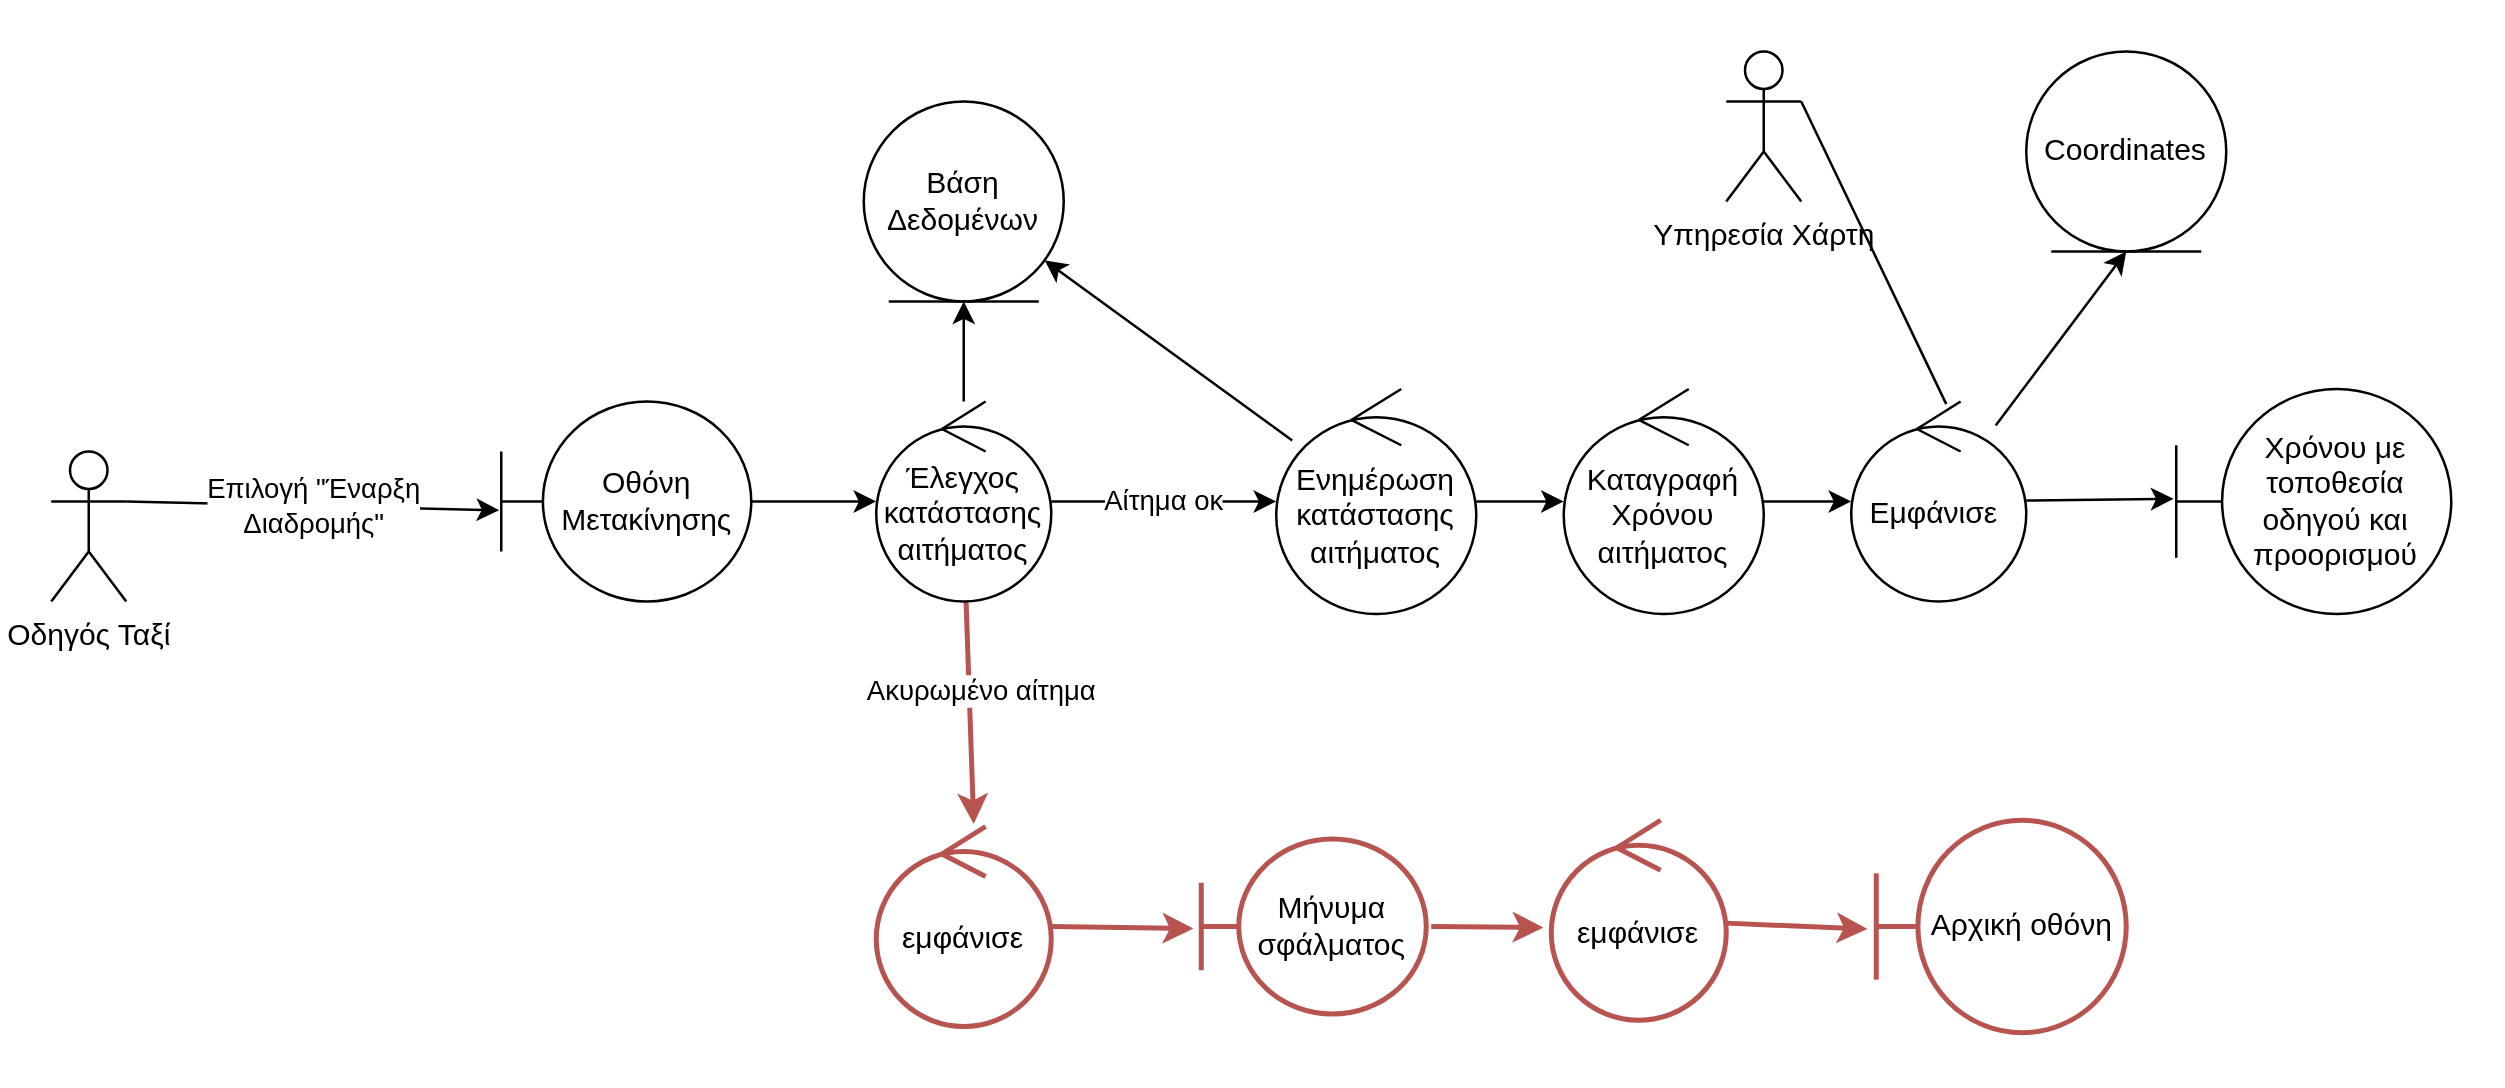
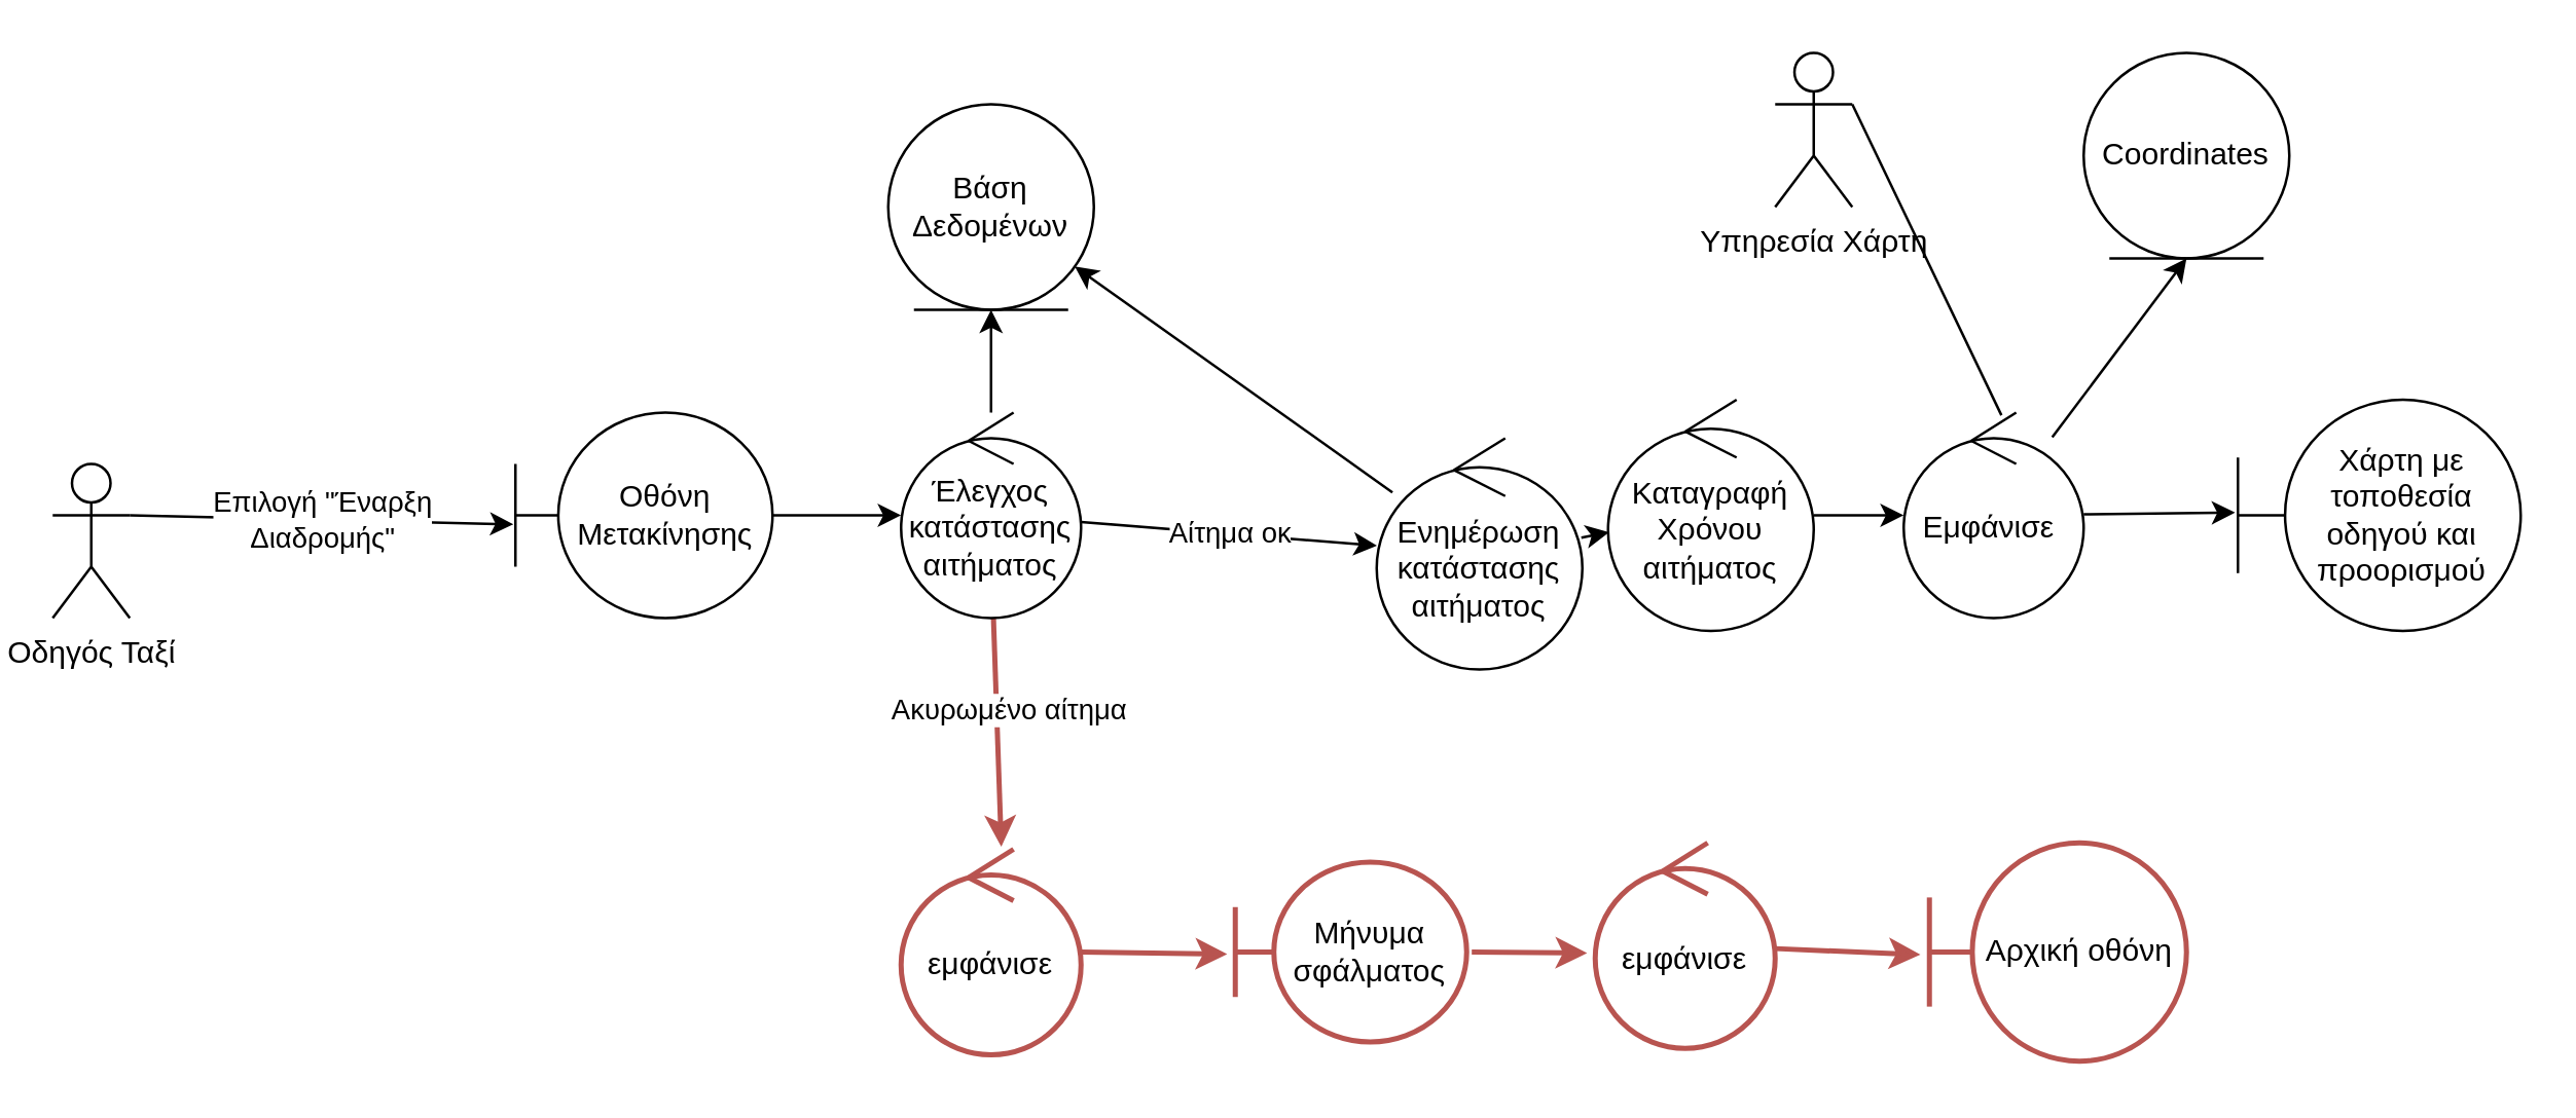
  <mxCell id="0" />
  <mxCell id="1" parent="0" />
  <mxCell id="2" value="Επιλογή &quot;Έναρξη&lt;br&gt;Διαδρομής&quot;" style="edgeStyle=none;html=1;exitX=1;exitY=0.333;exitDx=0;exitDy=0;exitPerimeter=0;entryX=-0.008;entryY=0.544;entryDx=0;entryDy=0;entryPerimeter=0;" parent="1" source="3" target="5" edge="1"><mxGeometry relative="1" as="geometry"><mxPoint x="198" y="72" as="targetPoint" /></mxGeometry></mxCell>
  <mxCell id="3" value="Οδηγός Ταξί" style="shape=umlActor;verticalLabelPosition=bottom;verticalAlign=top;html=1;" parent="1" vertex="1"><mxGeometry x="20" y="180" width="30" height="60" as="geometry" /></mxCell>
  <mxCell id="4" value="" style="edgeStyle=none;html=1;" parent="1" source="5" target="10" edge="1"><mxGeometry relative="1" as="geometry" /></mxCell>
  <mxCell id="5" value="Οθόνη&lt;br&gt;Μετακίνησης" style="shape=umlBoundary;whiteSpace=wrap;html=1;" parent="1" vertex="1"><mxGeometry x="200" y="160" width="100" height="80" as="geometry" /></mxCell>
  <mxCell id="6" value="" style="edgeStyle=none;html=1;" parent="1" source="10" target="11" edge="1"><mxGeometry relative="1" as="geometry" /></mxCell>
  <mxCell id="7" value="Αίτημα οκ" style="edgeStyle=none;html=1;" parent="1" source="10" target="14" edge="1"><mxGeometry relative="1" as="geometry" /></mxCell>
  <mxCell id="8" style="edgeStyle=none;html=1;entryX=0.557;entryY=-0.012;entryDx=0;entryDy=0;entryPerimeter=0;strokeColor=#B85450;strokeWidth=2;" parent="1" source="10" target="22" edge="1"><mxGeometry relative="1" as="geometry"><mxPoint x="450.99" y="319.6" as="targetPoint" /></mxGeometry></mxCell>
  <mxCell id="9" value="Ακυρωμένο αίτημα" style="edgeLabel;html=1;align=center;verticalAlign=middle;resizable=0;points=[];" parent="8" vertex="1" connectable="0"><mxGeometry x="-0.184" y="4" relative="1" as="geometry"><mxPoint as="offset" /></mxGeometry></mxCell>
  <mxCell id="10" value="Έλεγχος κατάστασης αιτήματος" style="ellipse;shape=umlControl;whiteSpace=wrap;html=1;" parent="1" vertex="1"><mxGeometry x="350" y="160" width="70" height="80" as="geometry" /></mxCell>
  <mxCell id="11" value="Βάση Δεδομένων" style="ellipse;shape=umlEntity;whiteSpace=wrap;html=1;" parent="1" vertex="1"><mxGeometry x="345" y="40" width="80" height="80" as="geometry" /></mxCell>
  <mxCell id="12" style="edgeStyle=none;html=1;" parent="1" source="14" target="11" edge="1"><mxGeometry relative="1" as="geometry" /></mxCell>
  <mxCell id="13" value="" style="edgeStyle=none;html=1;" parent="1" source="14" target="25" edge="1"><mxGeometry relative="1" as="geometry" /></mxCell>
- <mxCell id="14" value="Ενημέρωση κατάστασης αιτήματος" style="ellipse;shape=umlControl;whiteSpace=wrap;html=1;" parent="1" vertex="1"><mxGeometry x="510" y="155" width="80" height="90" as="geometry" /></mxCell>
+ <mxCell id="14" value="Ενημέρωση κατάστασης αιτήματος" style="ellipse;shape=umlControl;whiteSpace=wrap;html=1;" parent="1" vertex="1"><mxGeometry x="535" y="170" width="80" height="90" as="geometry" /></mxCell>
  <mxCell id="15" style="edgeStyle=none;html=1;entryX=-0.01;entryY=0.488;entryDx=0;entryDy=0;entryPerimeter=0;" parent="1" source="17" target="20" edge="1"><mxGeometry relative="1" as="geometry"><mxPoint x="860" y="210" as="targetPoint" /></mxGeometry></mxCell>
  <mxCell id="16" style="edgeStyle=none;html=1;entryX=0.5;entryY=1;entryDx=0;entryDy=0;" parent="1" source="17" target="30" edge="1"><mxGeometry relative="1" as="geometry" /></mxCell>
  <mxCell id="17" value="Εμφάνισε&amp;nbsp;" style="ellipse;shape=umlControl;whiteSpace=wrap;html=1;" parent="1" vertex="1"><mxGeometry x="740" y="160" width="70" height="80" as="geometry" /></mxCell>
  <mxCell id="18" style="edgeStyle=none;html=1;entryX=0.543;entryY=0.013;entryDx=0;entryDy=0;entryPerimeter=0;endArrow=none;endFill=0;exitX=1;exitY=0.333;exitDx=0;exitDy=0;exitPerimeter=0;" parent="1" source="19" target="17" edge="1"><mxGeometry relative="1" as="geometry" /></mxCell>
  <mxCell id="19" value="Υπηρεσία Χάρτη" style="shape=umlActor;verticalLabelPosition=bottom;verticalAlign=top;html=1;" parent="1" vertex="1"><mxGeometry x="690" y="20" width="30" height="60" as="geometry" /></mxCell>
- <mxCell id="20" value="Χρόνου με τοποθεσία οδηγού και προορισμού" style="shape=umlBoundary;whiteSpace=wrap;html=1;" parent="1" vertex="1"><mxGeometry x="870" y="155" width="110" height="90" as="geometry" /></mxCell>
+ <mxCell id="20" value="Χάρτη με τοποθεσία οδηγού και προορισμού" style="shape=umlBoundary;whiteSpace=wrap;html=1;" parent="1" vertex="1"><mxGeometry x="870" y="155" width="110" height="90" as="geometry" /></mxCell>
  <mxCell id="21" style="edgeStyle=none;html=1;entryX=-0.035;entryY=0.512;entryDx=0;entryDy=0;entryPerimeter=0;strokeColor=#B85450;strokeWidth=2;" parent="1" source="22" target="26" edge="1"><mxGeometry relative="1" as="geometry"><mxPoint x="476.5" y="369.76" as="targetPoint" /></mxGeometry></mxCell>
  <mxCell id="22" value="εμφάνισε" style="ellipse;shape=umlControl;whiteSpace=wrap;html=1;strokeColor=#B85450;strokeWidth=2;" parent="1" vertex="1"><mxGeometry x="350" y="330" width="70" height="80" as="geometry" /></mxCell>
  <mxCell id="23" style="edgeStyle=none;html=1;strokeColor=#B85450;strokeWidth=2;entryX=-0.045;entryY=0.536;entryDx=0;entryDy=0;entryPerimeter=0;exitX=1.022;exitY=0.5;exitDx=0;exitDy=0;exitPerimeter=0;" parent="1" source="26" target="28" edge="1"><mxGeometry relative="1" as="geometry"><mxPoint x="703.01" y="371.52" as="sourcePoint" /><mxPoint x="737.55" y="372.24" as="targetPoint" /></mxGeometry></mxCell>
  <mxCell id="24" value="" style="edgeStyle=none;html=1;" parent="1" source="25" target="17" edge="1"><mxGeometry relative="1" as="geometry" /></mxCell>
  <mxCell id="25" value="Καταγραφή Χρόνου αιτήματος" style="ellipse;shape=umlControl;whiteSpace=wrap;html=1;" parent="1" vertex="1"><mxGeometry x="625" y="155" width="80" height="90" as="geometry" /></mxCell>
  <mxCell id="26" value="Μήνυμα σφάλματος" style="shape=umlBoundary;whiteSpace=wrap;html=1;fillColor=none;strokeColor=#b85450;strokeWidth=2;" parent="1" vertex="1"><mxGeometry x="480" y="335" width="90" height="70" as="geometry" /></mxCell>
  <mxCell id="27" style="edgeStyle=none;html=1;entryX=-0.035;entryY=0.512;entryDx=0;entryDy=0;entryPerimeter=0;strokeColor=#B85450;strokeWidth=2;" parent="1" source="28" target="29" edge="1"><mxGeometry relative="1" as="geometry"><mxPoint x="746.5" y="367.26" as="targetPoint" /></mxGeometry></mxCell>
  <mxCell id="28" value="εμφάνισε" style="ellipse;shape=umlControl;whiteSpace=wrap;html=1;strokeColor=#B85450;strokeWidth=2;" parent="1" vertex="1"><mxGeometry x="620" y="327.5" width="70" height="80" as="geometry" /></mxCell>
  <mxCell id="29" value="Αρχική οθόνη" style="shape=umlBoundary;whiteSpace=wrap;html=1;fillColor=none;strokeColor=#b85450;strokeWidth=2;" parent="1" vertex="1"><mxGeometry x="750" y="327.5" width="100" height="85" as="geometry" /></mxCell>
  <mxCell id="30" value="Coordinates" style="ellipse;shape=umlEntity;whiteSpace=wrap;html=1;" parent="1" vertex="1"><mxGeometry x="810" y="20" width="80" height="80" as="geometry" /></mxCell>
